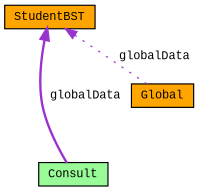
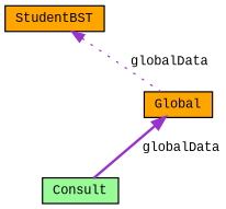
  digraph {
    fontname="Liberation Mono"
    node [color=black fillcolor=orange fontname="Liberation Mono" fontsize=10 shape=record style=filled]
    edge [color=darkorchid3 dir=back fontname="Liberation Mono" fontsize=10 labelfontname=Helvetica labelfontsize=10]
    n1 [fillcolor=palegreen fontcolor=black height=0.2 label=Consult width=0.4]
    n2 [height=0.2 label=Global width=0.4]
    n3 [height=0.2 label=StudentBST width=0.4]
-   n3 -> n1 [label=" globalData" style=bold]
+   n2 -> n1 [label=" globalData" style=bold]
    n3 -> n2 [label=" globalData" style=dotted]
  }
